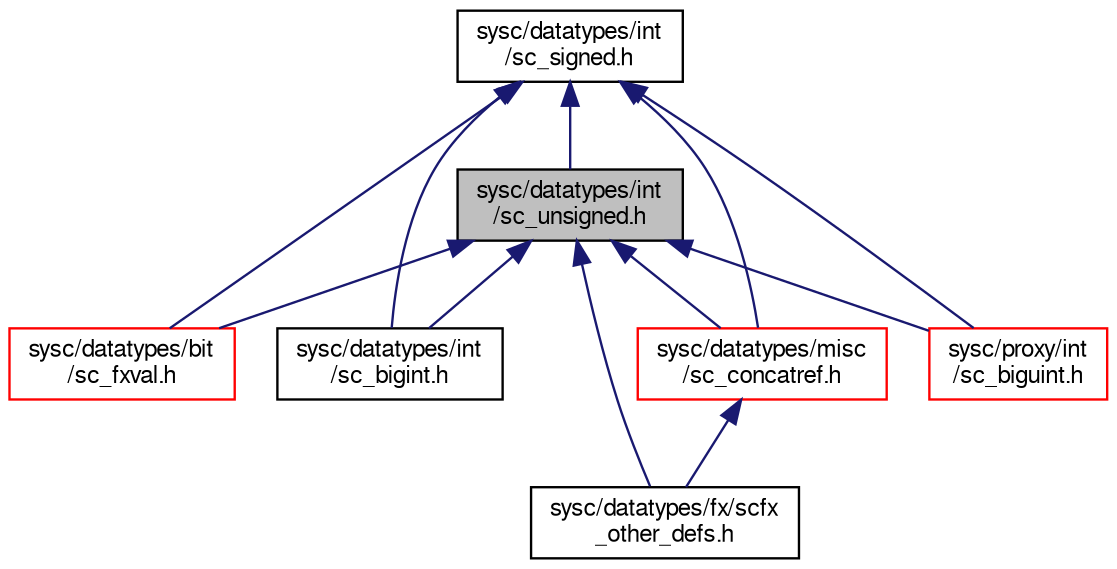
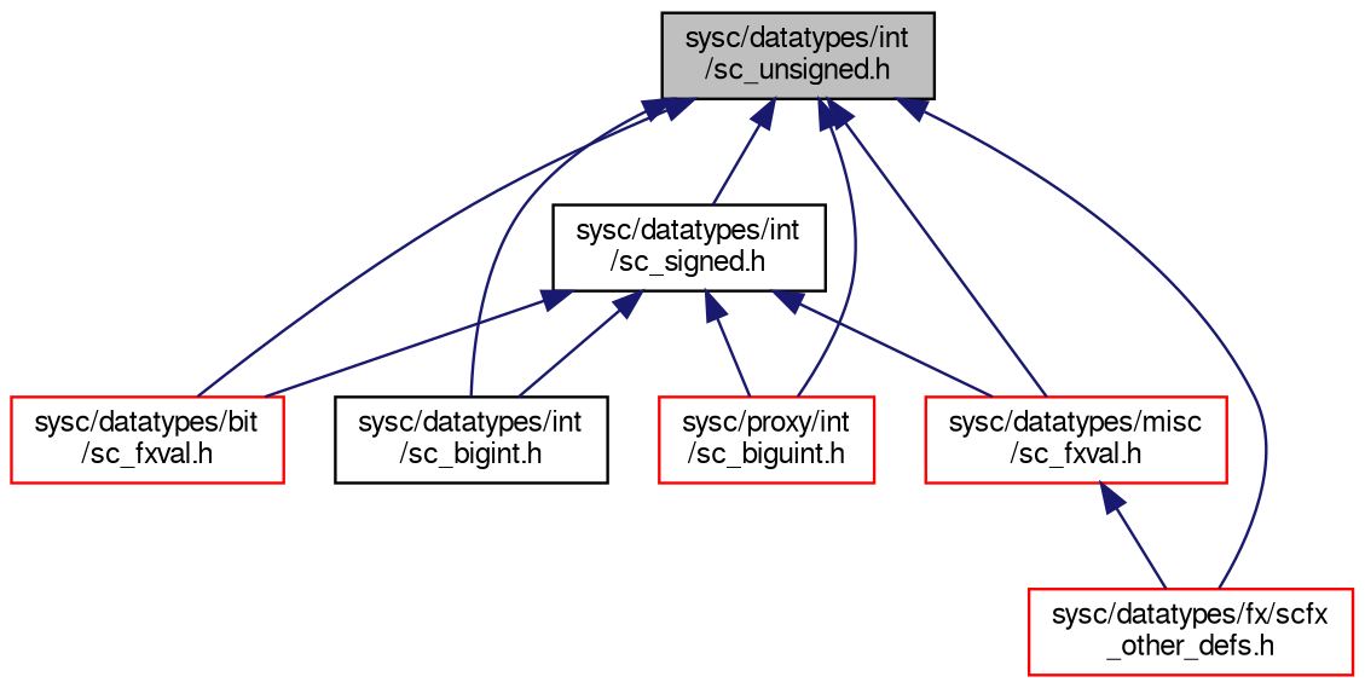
  digraph {
    node [color=red fillcolor=white fontname=FreeSans fontsize=10 shape=record style=filled]
    edge [color=midnightblue dir=back fontname=FreeSans fontsize=10 labelfontname=FreeSans labelfontsize=10 style=solid]
    n1 [color=black fillcolor=grey75 fontcolor=black height=0.2 label="sysc/datatypes/int\l/sc_unsigned.h" width=0.4]
    n2 [color=black height=0.2 label="sysc/datatypes/int\l/sc_signed.h" width=0.4]
    n3 [height=0.2 label="sysc/datatypes/bit\l/sc_fxval.h" width=0.4]
    n4 [color=black height=0.2 label="sysc/datatypes/int\l/sc_bigint.h" width=0.4]
    n5 [height=0.2 label="sysc/proxy/int\l/sc_biguint.h" width=0.4]
-   n6 [height=0.2 label="sysc/datatypes/misc\l/sc_concatref.h" width=0.4]
-   n7 [color=black height=0.2 label="sysc/datatypes/fx/scfx\l_other_defs.h" width=0.4]
-   n2 -> n1
+   n6 [height=0.2 label="sysc/datatypes/misc\l/sc_fxval.h" width=0.4]
+   n7 [height=0.2 label="sysc/datatypes/fx/scfx\l_other_defs.h" width=0.4]
+   n1 -> n2
    n1 -> n3
    n1 -> n4
    n1 -> n5
    n1 -> n6
    n1 -> n7
    n2 -> n3
    n2 -> n4
    n2 -> n5
    n2 -> n6
    n6 -> n7
  }
